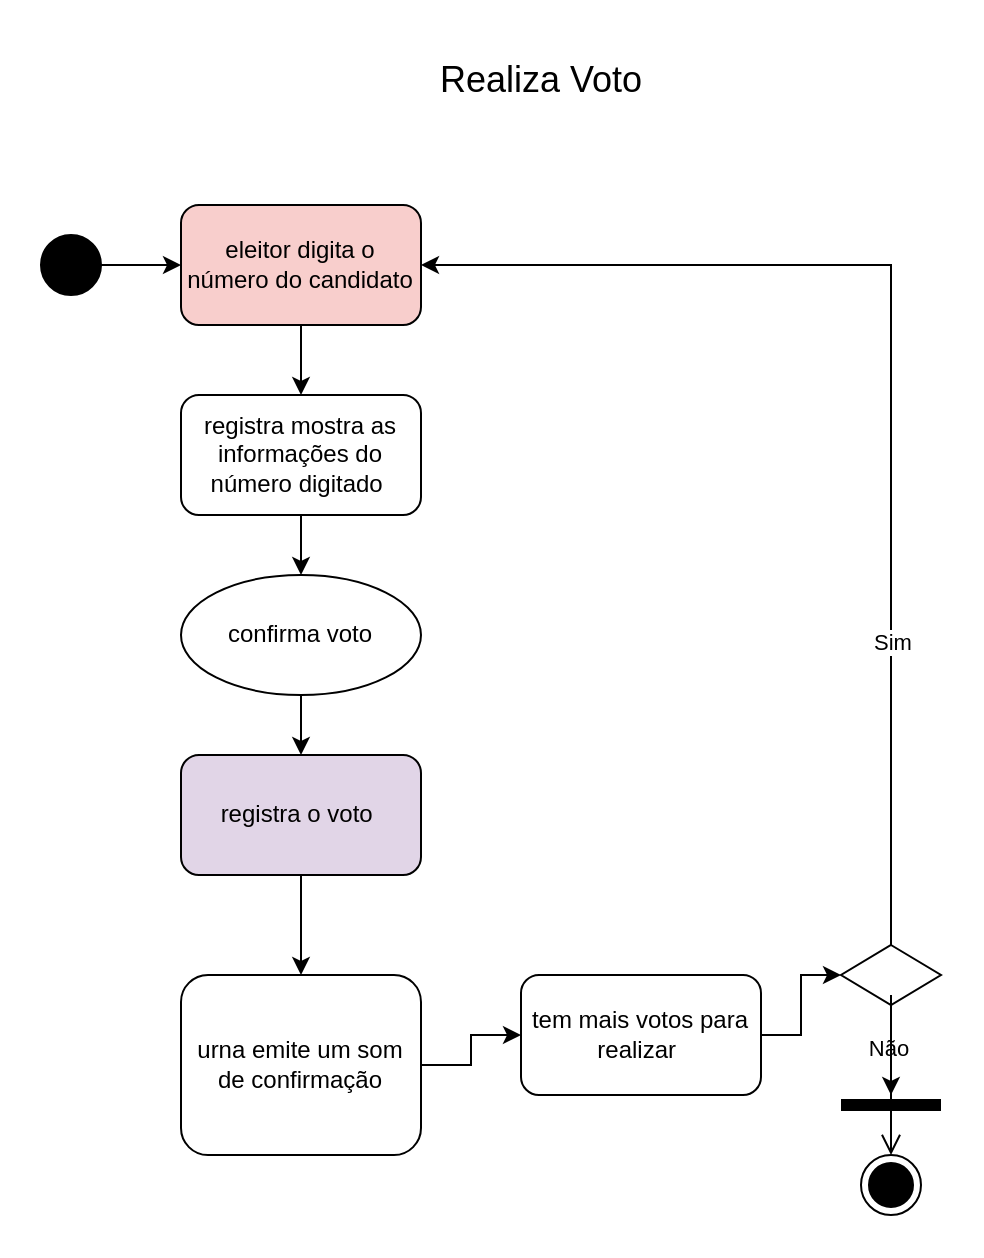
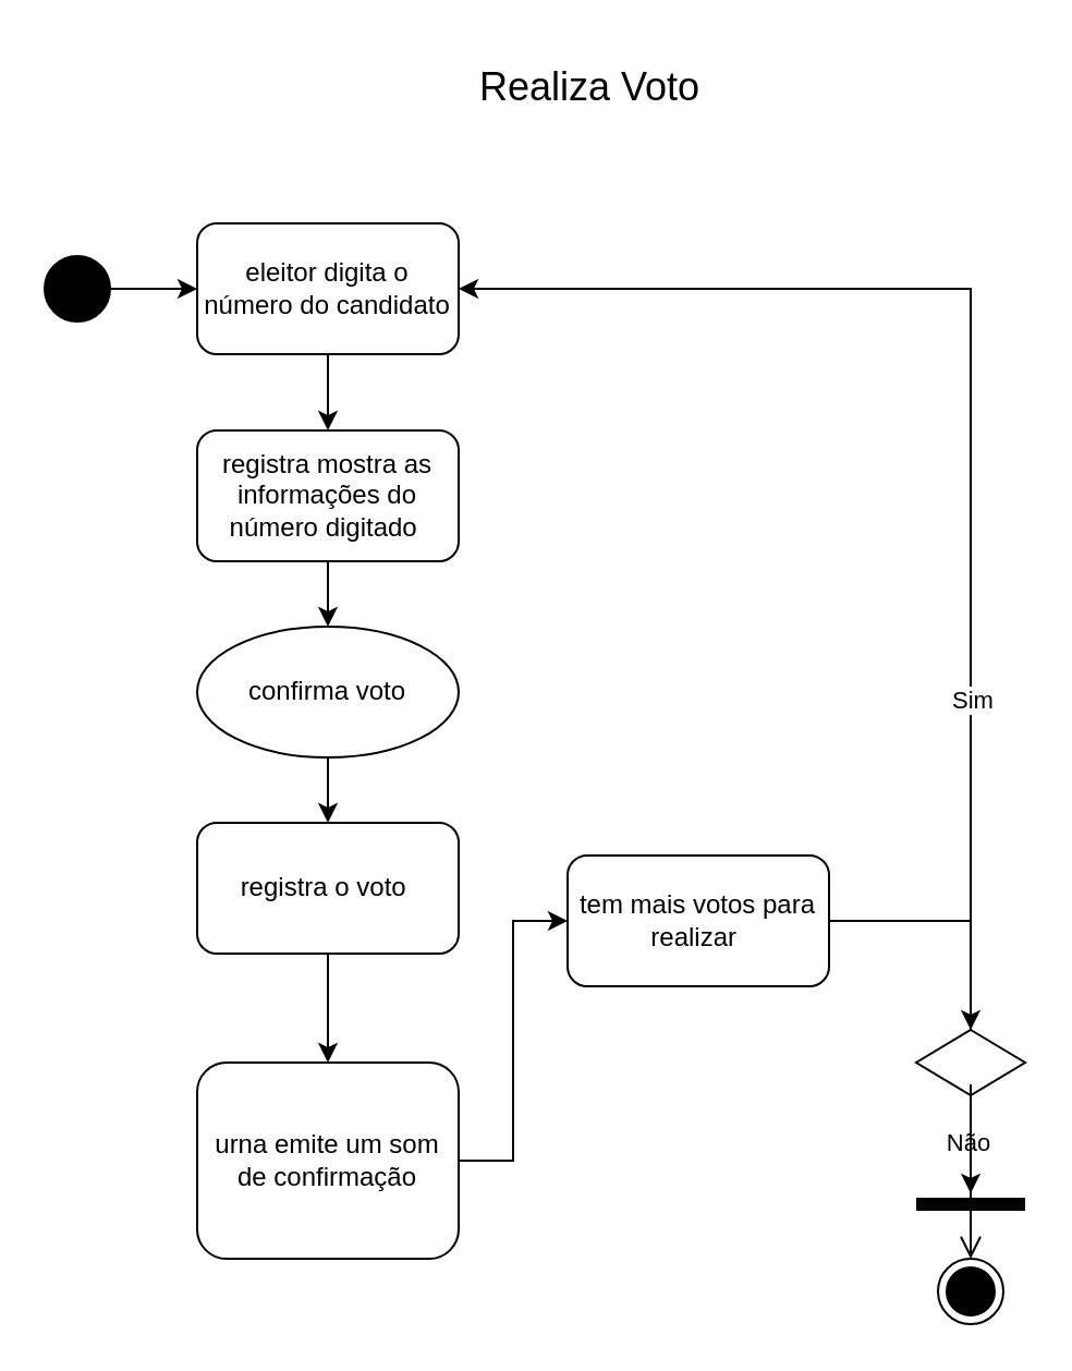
  <mxCell id="0" />
  <mxCell id="1" parent="0" />
  <mxCell id="2" value="&lt;font style=&quot;font-size: 18px;&quot;&gt;Realiza Voto&lt;/font&gt;" style="text;html=1;align=center;verticalAlign=middle;resizable=0;points=[];autosize=1;strokeColor=none;fillColor=none;" parent="1" vertex="1"><mxGeometry x="210" y="20" width="120" height="40" as="geometry" /></mxCell>
  <mxCell id="3" style="edgeStyle=orthogonalEdgeStyle;rounded=0;orthogonalLoop=1;jettySize=auto;html=1;" parent="1" source="4" target="6" edge="1"><mxGeometry relative="1" as="geometry"><mxPoint x="100" y="132" as="targetPoint" /></mxGeometry></mxCell>
  <mxCell id="4" value="" style="ellipse;fillColor=strokeColor;html=1;" parent="1" vertex="1"><mxGeometry x="20" y="117" width="30" height="30" as="geometry" /></mxCell>
  <mxCell id="5" style="edgeStyle=orthogonalEdgeStyle;rounded=0;orthogonalLoop=1;jettySize=auto;html=1;" parent="1" source="6" target="8" edge="1"><mxGeometry relative="1" as="geometry"><mxPoint x="150" y="207" as="targetPoint" /></mxGeometry></mxCell>
- <mxCell id="6" value="eleitor digita o número do candidato" style="rounded=1;whiteSpace=wrap;html=1;fillColor=#f8cecc;" parent="1" vertex="1"><mxGeometry x="90" y="102" width="120" height="60" as="geometry" /></mxCell>
+ <mxCell id="6" value="eleitor digita o número do candidato" style="rounded=1;whiteSpace=wrap;html=1;" parent="1" vertex="1"><mxGeometry x="90" y="102" width="120" height="60" as="geometry" /></mxCell>
  <mxCell id="7" style="edgeStyle=orthogonalEdgeStyle;rounded=0;orthogonalLoop=1;jettySize=auto;html=1;" parent="1" source="8" target="10" edge="1"><mxGeometry relative="1" as="geometry" /></mxCell>
  <mxCell id="8" value="registra mostra as informações do número digitado&amp;nbsp;" style="rounded=1;whiteSpace=wrap;html=1;" parent="1" vertex="1"><mxGeometry x="90" y="197" width="120" height="60" as="geometry" /></mxCell>
  <mxCell id="9" style="edgeStyle=orthogonalEdgeStyle;rounded=0;orthogonalLoop=1;jettySize=auto;html=1;entryX=0.5;entryY=0;entryDx=0;entryDy=0;" parent="1" source="10" target="24" edge="1"><mxGeometry relative="1" as="geometry" /></mxCell>
  <mxCell id="10" value="confirma voto" style="ellipse;whiteSpace=wrap;html=1;" parent="1" vertex="1"><mxGeometry x="90" y="287" width="120" height="60" as="geometry" /></mxCell>
  <mxCell id="11" style="edgeStyle=orthogonalEdgeStyle;rounded=0;orthogonalLoop=1;jettySize=auto;html=1;entryX=0;entryY=0.5;entryDx=0;entryDy=0;" parent="1" source="12" target="14" edge="1"><mxGeometry relative="1" as="geometry" /></mxCell>
  <mxCell id="12" value="urna emite um som de confirmação" style="rounded=1;whiteSpace=wrap;html=1;" parent="1" vertex="1"><mxGeometry x="90" y="487" width="120" height="90" as="geometry" /></mxCell>
  <mxCell id="13" style="edgeStyle=orthogonalEdgeStyle;rounded=0;orthogonalLoop=1;jettySize=auto;html=1;" parent="1" source="14" target="19" edge="1"><mxGeometry relative="1" as="geometry"><mxPoint x="420" y="407" as="targetPoint" /></mxGeometry></mxCell>
- <mxCell id="14" value="tem mais votos para realizar&amp;nbsp;" style="rounded=1;whiteSpace=wrap;html=1;" parent="1" vertex="1"><mxGeometry x="260" y="487" width="120" height="60" as="geometry" /></mxCell>
+ <mxCell id="14" value="tem mais votos para realizar&amp;nbsp;" style="rounded=1;whiteSpace=wrap;html=1;" parent="1" vertex="1"><mxGeometry x="260" y="392" width="120" height="60" as="geometry" /></mxCell>
  <mxCell id="15" style="edgeStyle=orthogonalEdgeStyle;rounded=0;orthogonalLoop=1;jettySize=auto;html=1;entryX=1;entryY=0.5;entryDx=0;entryDy=0;" parent="1" source="19" target="6" edge="1"><mxGeometry relative="1" as="geometry"><mxPoint x="445" y="127" as="targetPoint" /><Array as="points"><mxPoint x="445" y="132" /></Array></mxGeometry></mxCell>
  <mxCell id="16" value="Sim" style="edgeLabel;html=1;align=center;verticalAlign=middle;resizable=0;points=[];" parent="15" vertex="1" connectable="0"><mxGeometry x="-0.067" y="-3" relative="1" as="geometry"><mxPoint x="-3" y="116" as="offset" /></mxGeometry></mxCell>
  <mxCell id="17" style="edgeStyle=orthogonalEdgeStyle;rounded=0;orthogonalLoop=1;jettySize=auto;html=1;" parent="1" source="19" target="20" edge="1"><mxGeometry relative="1" as="geometry"><mxPoint x="445" y="507" as="targetPoint" /></mxGeometry></mxCell>
  <mxCell id="18" value="Não" style="edgeLabel;html=1;align=center;verticalAlign=middle;resizable=0;points=[];" parent="17" vertex="1" connectable="0"><mxGeometry x="-0.082" y="-2" relative="1" as="geometry"><mxPoint as="offset" /></mxGeometry></mxCell>
  <mxCell id="19" value="" style="rhombus;whiteSpace=wrap;html=1;" parent="1" vertex="1"><mxGeometry x="420" y="472" width="50" height="30" as="geometry" /></mxCell>
  <mxCell id="20" value="" style="shape=line;html=1;strokeWidth=6;strokeColor=#000000;" parent="1" vertex="1"><mxGeometry x="420" y="547" width="50" height="10" as="geometry" /></mxCell>
  <mxCell id="21" value="" style="edgeStyle=orthogonalEdgeStyle;html=1;verticalAlign=bottom;endArrow=open;endSize=8;strokeColor=#000000;rounded=0;entryX=0.5;entryY=0;entryDx=0;entryDy=0;" parent="1" source="20" target="22" edge="1"><mxGeometry relative="1" as="geometry"><mxPoint x="445" y="557" as="targetPoint" /><Array as="points"><mxPoint x="445" y="497" /></Array></mxGeometry></mxCell>
  <mxCell id="22" value="" style="ellipse;html=1;shape=endState;fillColor=strokeColor;" parent="1" vertex="1"><mxGeometry x="430" y="577" width="30" height="30" as="geometry" /></mxCell>
  <mxCell id="23" style="edgeStyle=orthogonalEdgeStyle;rounded=0;orthogonalLoop=1;jettySize=auto;html=1;exitX=0.5;exitY=1;exitDx=0;exitDy=0;" parent="1" source="24" target="12" edge="1"><mxGeometry relative="1" as="geometry" /></mxCell>
- <mxCell id="24" value="registra o voto&amp;nbsp;" style="rounded=1;whiteSpace=wrap;html=1;fillColor=#e1d5e7;" parent="1" vertex="1"><mxGeometry x="90" y="377" width="120" height="60" as="geometry" /></mxCell>
+ <mxCell id="24" value="registra o voto&amp;nbsp;" style="rounded=1;whiteSpace=wrap;html=1;" parent="1" vertex="1"><mxGeometry x="90" y="377" width="120" height="60" as="geometry" /></mxCell>
